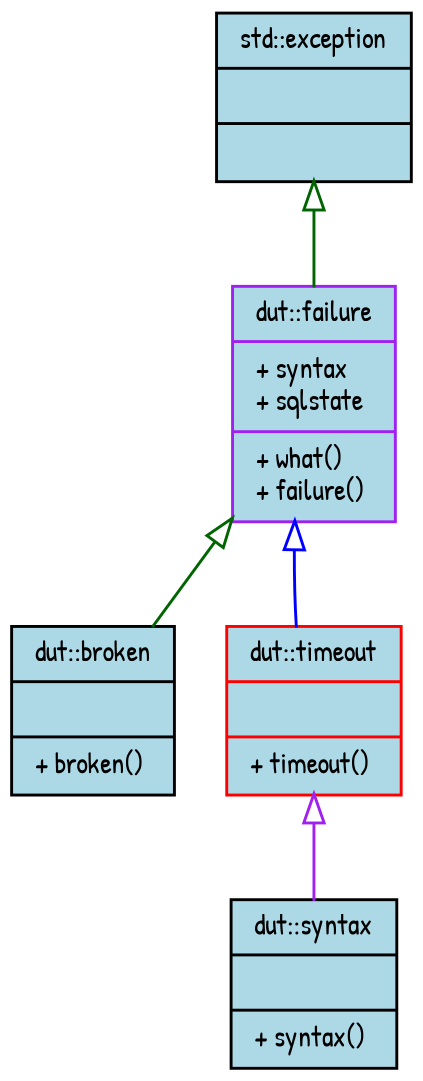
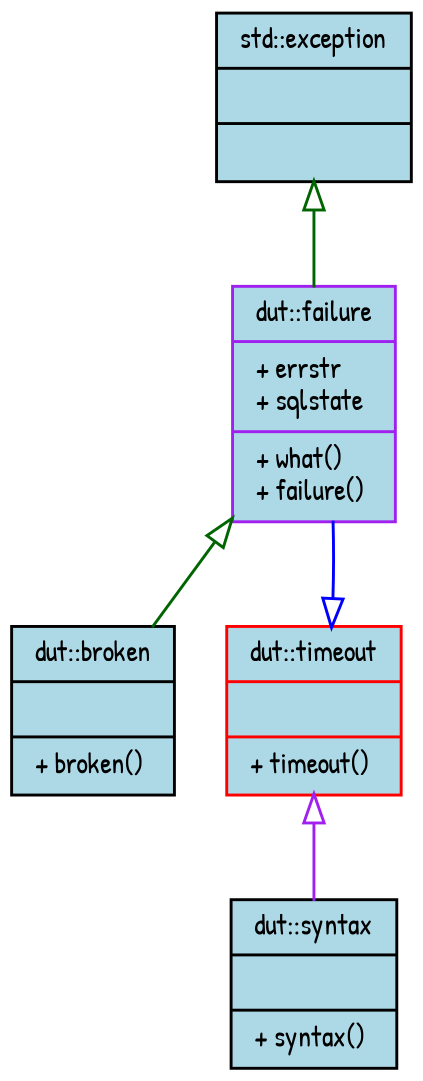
  digraph {
    fontname="Patrick Hand"
    node [color=black fillcolor=lightblue fontname="Patrick Hand" fontsize=10 shape=record style=filled]
    edge [arrowtail=onormal color=darkgreen dir=back fontname="Patrick Hand" fontsize=10 labelfontname=Helvetica labelfontsize=10 style=solid]
-   n1 [color=purple fontcolor=black height=0.2 label="{dut::failure\n|+ syntax\l+ sqlstate\l|+ what()\l+ failure()\l}" width=0.4]
+   n1 [color=purple fontcolor=black height=0.2 label="{dut::failure\n|+ errstr\l+ sqlstate\l|+ what()\l+ failure()\l}" width=0.4]
    n2 [height=0.2 label="{dut::broken\n||+ broken()\l}" width=0.4]
    n3 [color=red height=0.2 label="{dut::timeout\n||+ timeout()\l}" width=0.4]
    n4 [height=0.2 label="{dut::syntax\n||+ syntax()\l}" width=0.4]
    n5 [height=0.2 label="{std::exception\n||}" width=0.4]
    n1 -> n2
-   n1 -> n3 [color=blue]
+   n3 -> n1 [color=blue]
    n3 -> n4 [color=purple]
    n5 -> n1
  }
